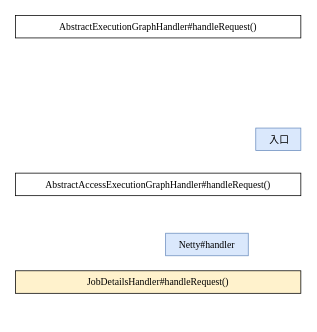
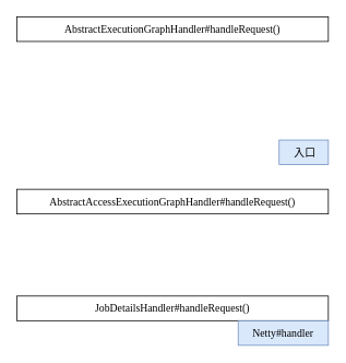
  <mxCell id="0" />
  <mxCell id="1" parent="0" />
  <mxCell id="2" value="&lt;div style=&quot;font-size: 13px;&quot;&gt;&lt;div style=&quot;font-size: 13px;&quot;&gt;AbstractAccessExecutionGraphHandler#handleRequest()&lt;br style=&quot;font-size: 13px;&quot;&gt;&lt;/div&gt;&lt;/div&gt;" style="rounded=0;whiteSpace=wrap;html=1;fontColor=default;labelBackgroundColor=none;fontFamily=Comic Sans MS;fontSize=13;" vertex="1" parent="1"><mxGeometry x="20" y="230" width="380" height="30" as="geometry" /></mxCell>
  <mxCell id="3" value="&lt;div style=&quot;font-size: 13px;&quot;&gt;&lt;div style=&quot;font-size: 13px;&quot;&gt;AbstractExecutionGraphHandler#handleRequest()&lt;br style=&quot;font-size: 13px;&quot;&gt;&lt;/div&gt;&lt;/div&gt;" style="rounded=0;whiteSpace=wrap;html=1;labelBackgroundColor=none;fontFamily=Comic Sans MS;fontSize=13;fillColor=none;" vertex="1" parent="1"><mxGeometry x="20" y="20" width="380" height="30" as="geometry" /></mxCell>
  <mxCell id="4" value="&amp;nbsp; 入口&amp;nbsp;" style="text;html=1;align=center;verticalAlign=middle;whiteSpace=wrap;rounded=0;fillColor=#dae8fc;strokeColor=#6c8ebf;fontFamily=Comic Sans MS;fontSize=13;" vertex="1" parent="1"><mxGeometry x="340" y="170" width="60" height="30" as="geometry" /></mxCell>
- <mxCell id="5" value="JobDetailsHandler#handleRequest()" style="rounded=0;whiteSpace=wrap;html=1;fontColor=default;labelBackgroundColor=none;fontFamily=Comic Sans MS;fontSize=13;fillColor=#fff2cc;" vertex="1" parent="1"><mxGeometry x="20" y="360" width="380" height="30" as="geometry" /></mxCell>
- <mxCell id="6" value="Netty#handler" style="text;html=1;align=center;verticalAlign=middle;whiteSpace=wrap;rounded=0;fillColor=#dae8fc;strokeColor=#6c8ebf;fontFamily=Comic Sans MS;fontSize=13;" vertex="1" parent="1"><mxGeometry x="220" y="310" width="110" height="30" as="geometry" /></mxCell>
+ <mxCell id="5" value="JobDetailsHandler#handleRequest()" style="rounded=0;whiteSpace=wrap;html=1;fontColor=default;labelBackgroundColor=none;fontFamily=Comic Sans MS;fontSize=13;" vertex="1" parent="1"><mxGeometry x="20" y="360" width="380" height="30" as="geometry" /></mxCell>
+ <mxCell id="6" value="Netty#handler" style="text;html=1;align=center;verticalAlign=middle;whiteSpace=wrap;rounded=0;fillColor=#dae8fc;strokeColor=#6c8ebf;fontFamily=Comic Sans MS;fontSize=13;" vertex="1" parent="1"><mxGeometry x="290" y="390" width="110" height="30" as="geometry" /></mxCell>
